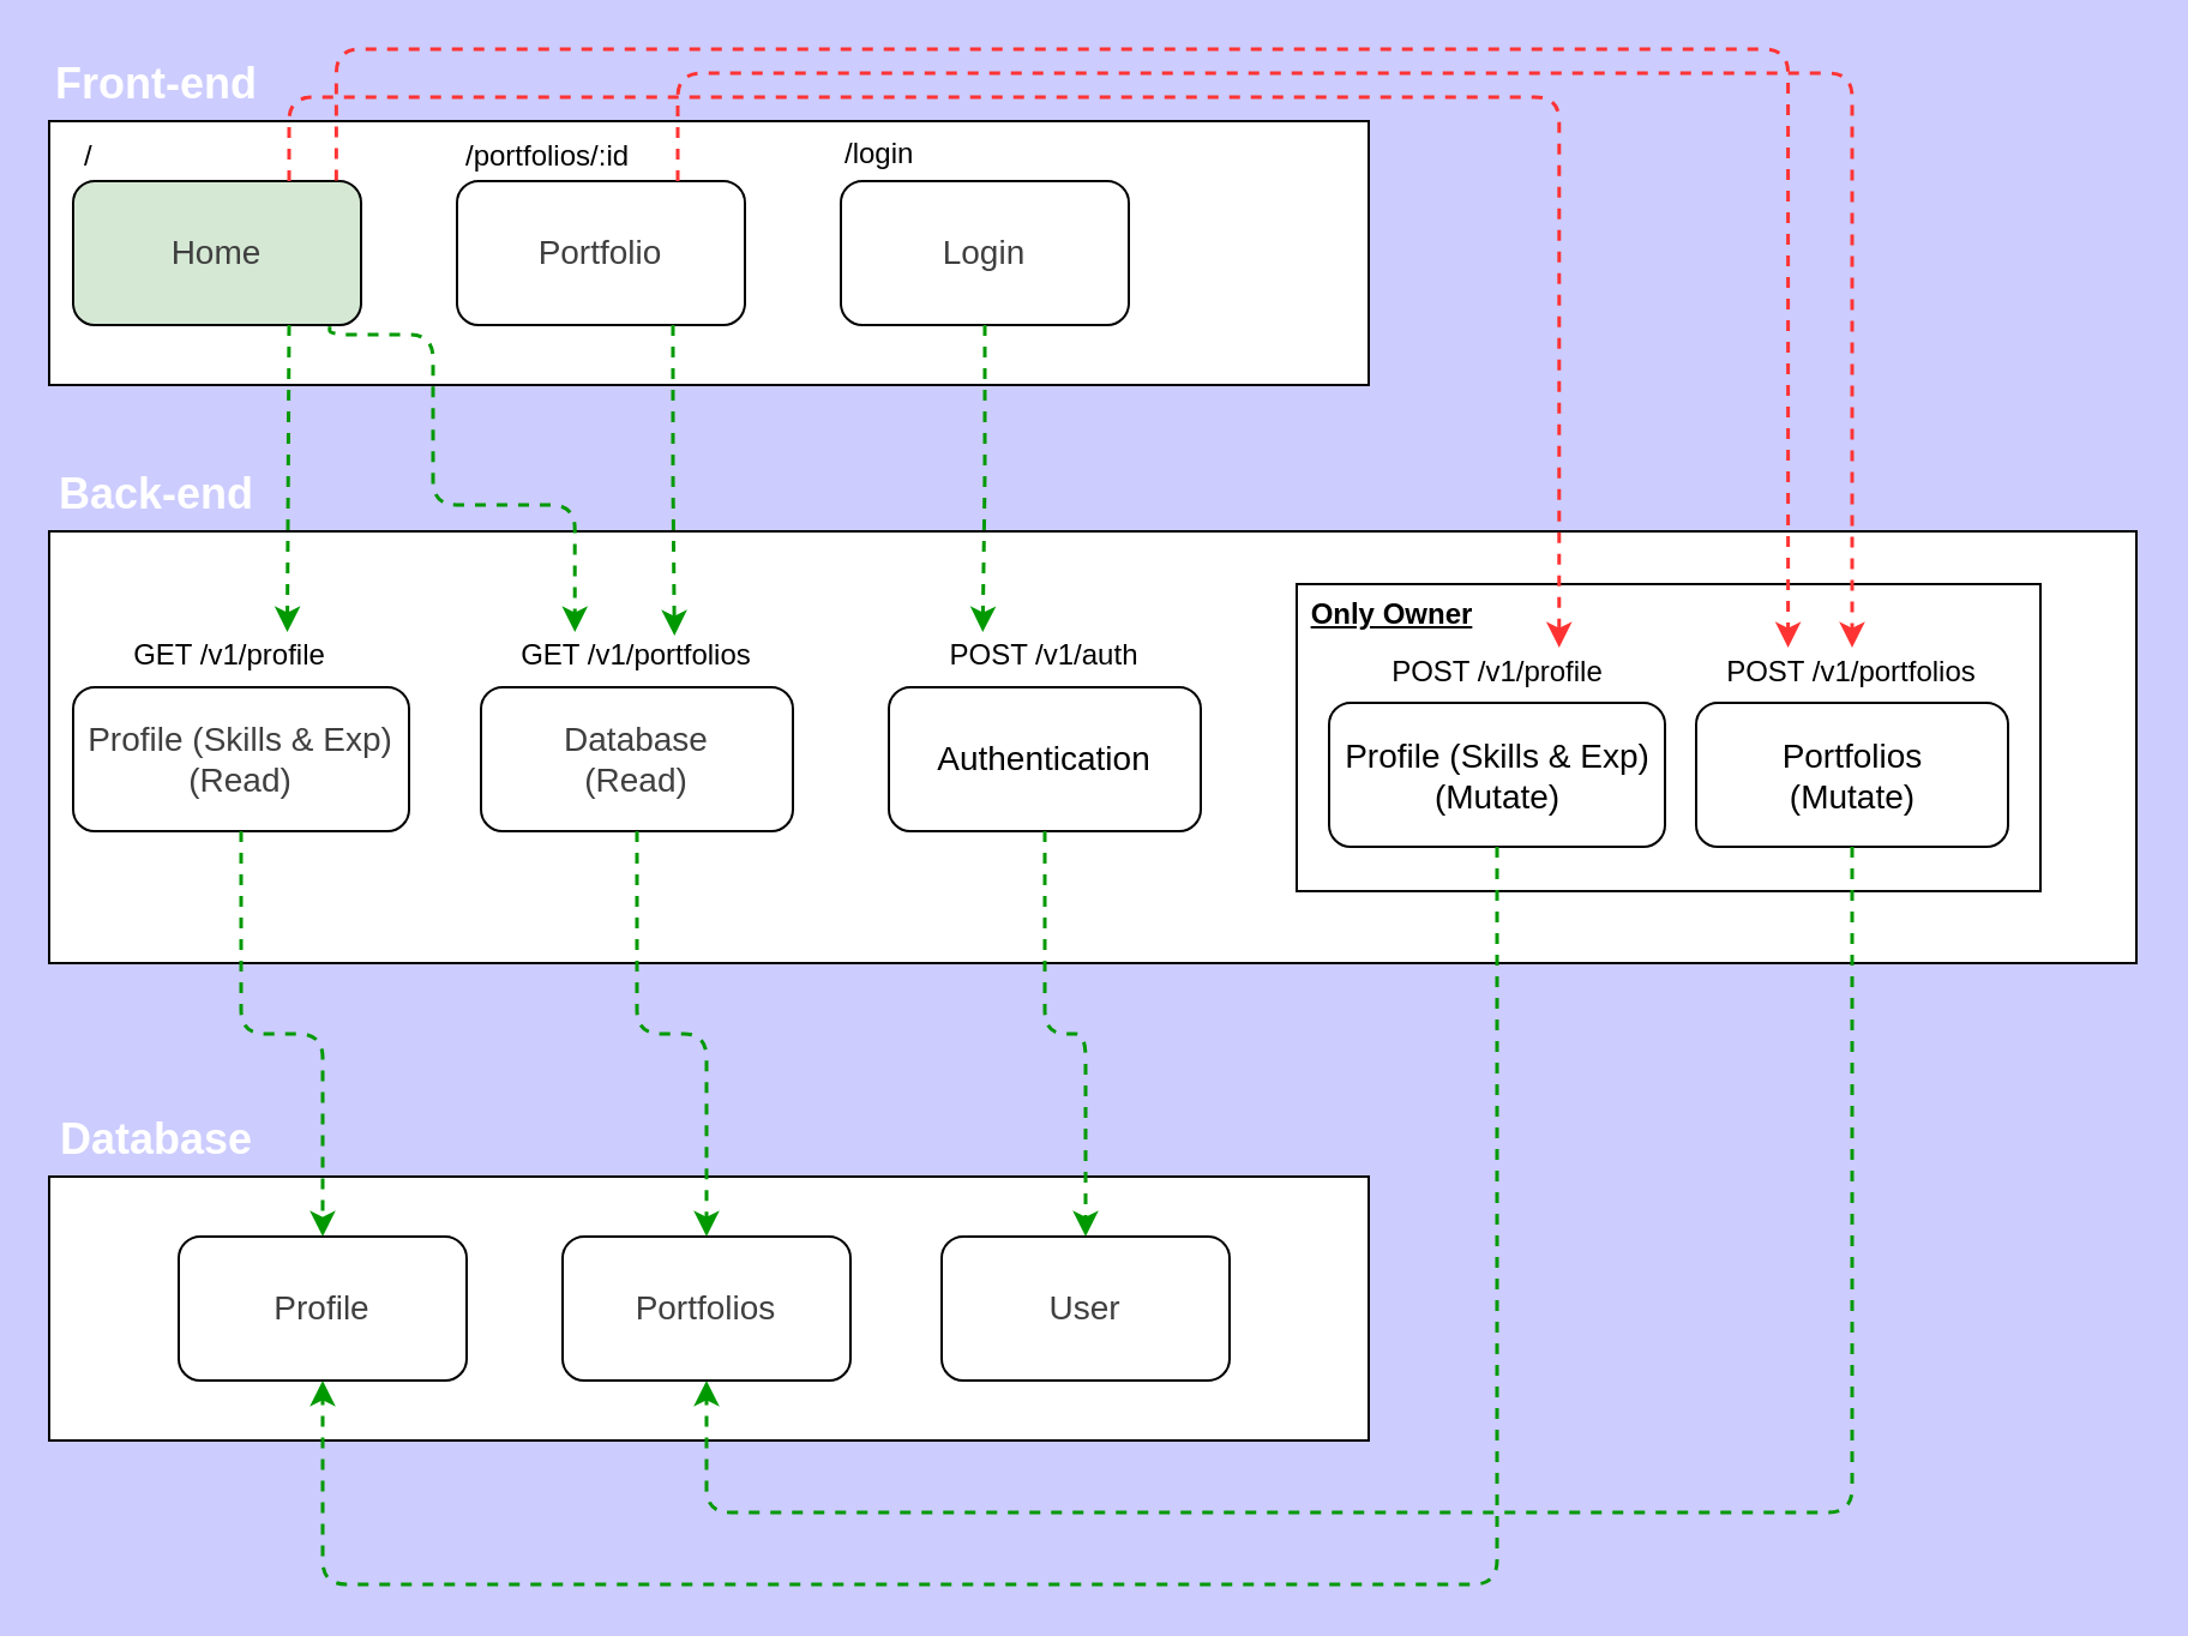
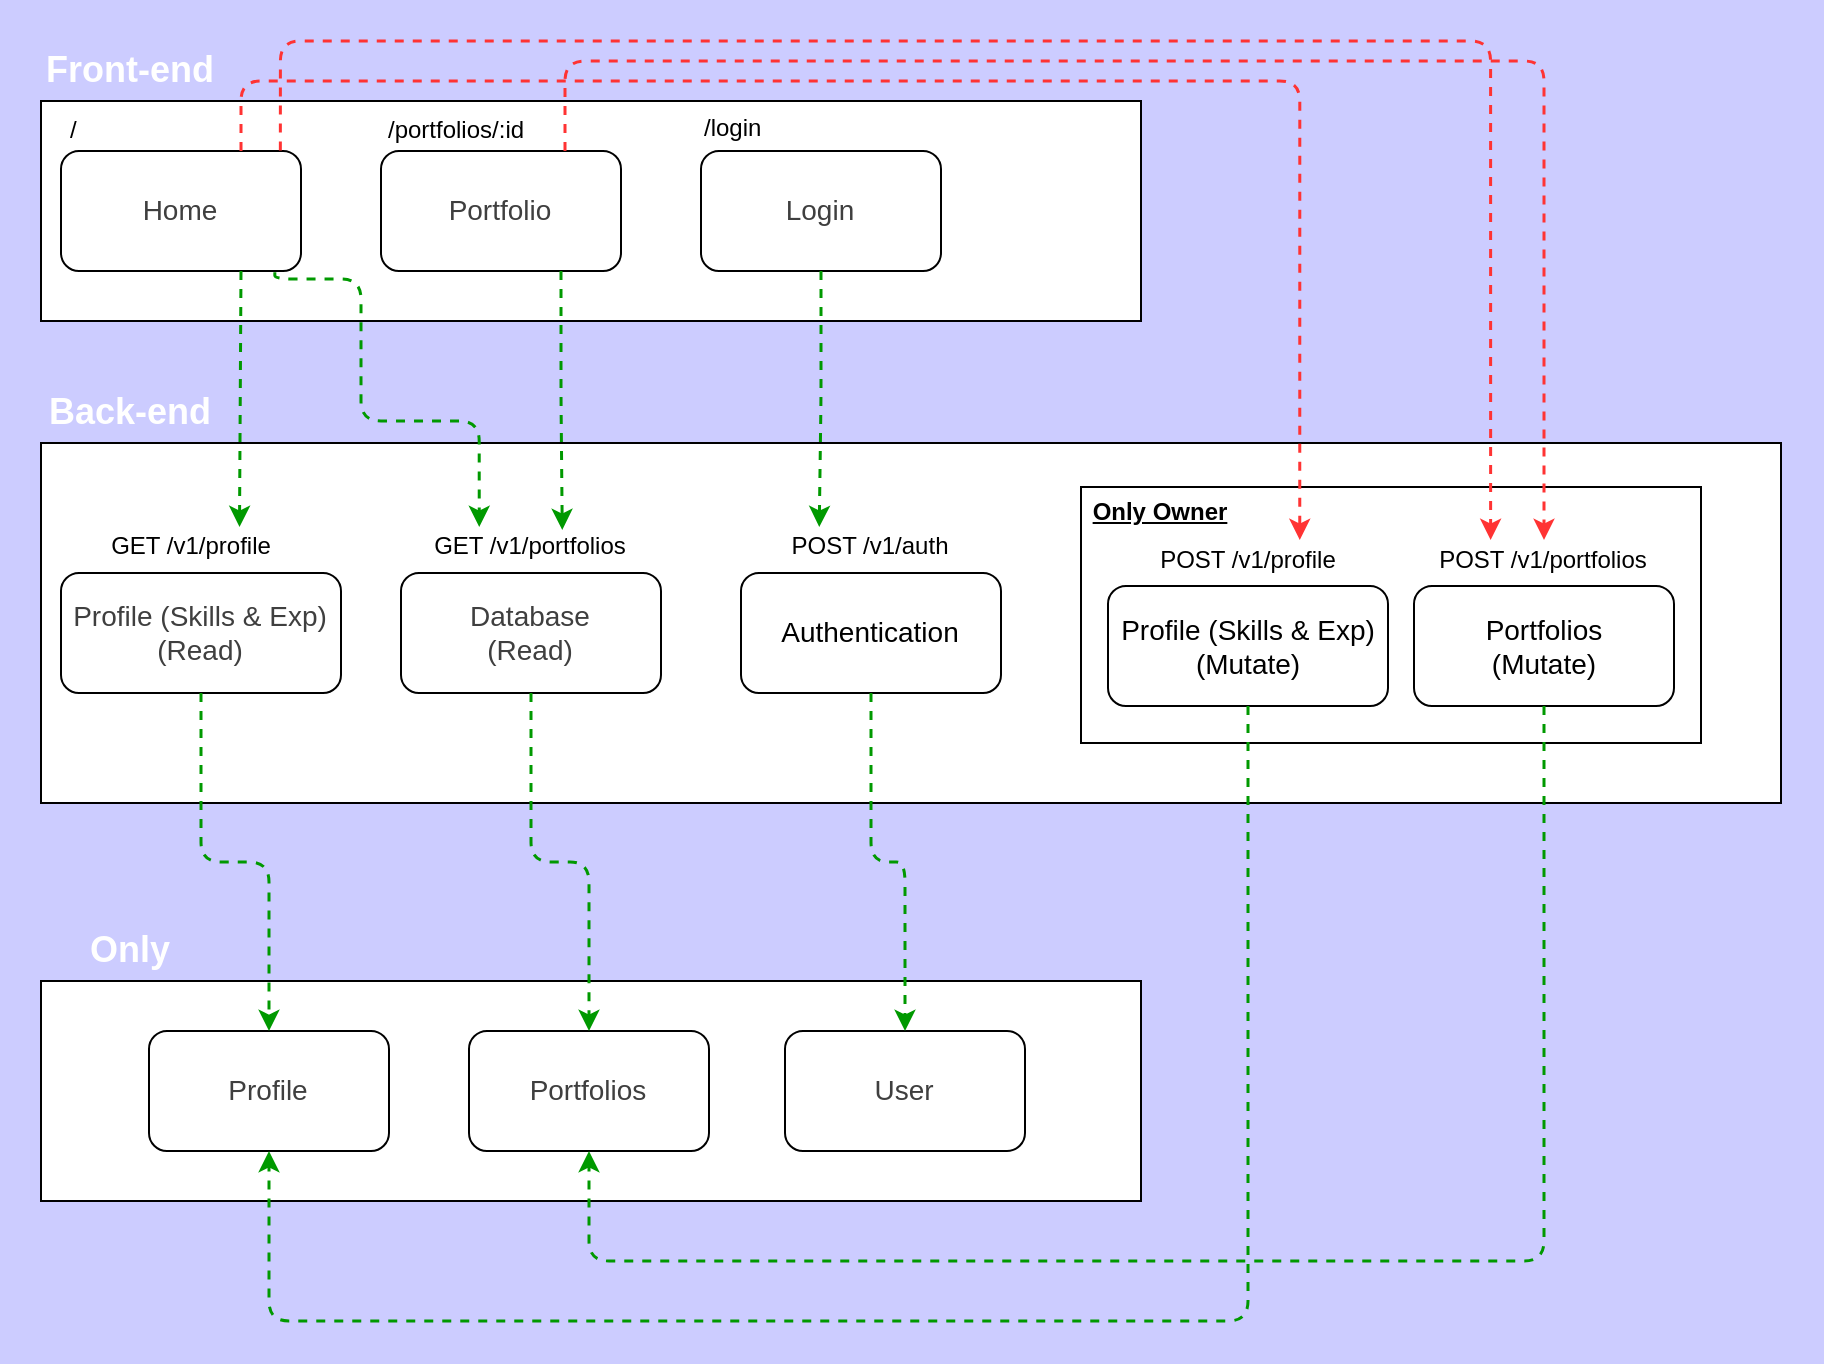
  <mxCell id="0" />
  <mxCell id="1" parent="0" />
  <mxCell id="2" value="" style="group" vertex="1" connectable="0" parent="1"><mxGeometry x="20" y="20" width="550" height="140" as="geometry" /></mxCell>
  <mxCell id="3" value="" style="rounded=0;whiteSpace=wrap;html=1;" vertex="1" parent="2"><mxGeometry y="30" width="550" height="110" as="geometry" /></mxCell>
  <mxCell id="4" value="&lt;font style=&quot;font-size: 18px; color: rgb(255, 255, 255);&quot;&gt;Front-end&lt;/font&gt;" style="text;html=1;align=center;verticalAlign=middle;whiteSpace=wrap;rounded=0;fontStyle=1" vertex="1" parent="2"><mxGeometry width="90" height="30" as="geometry" /></mxCell>
- <mxCell id="5" value="&lt;span style=&quot;color: rgb(63, 63, 63); font-size: 14px;&quot;&gt;Home&lt;/span&gt;" style="rounded=1;whiteSpace=wrap;html=1;fillColor=#d5e8d4;" vertex="1" parent="2"><mxGeometry x="10" y="55" width="120" height="60" as="geometry" /></mxCell>
+ <mxCell id="5" value="&lt;span style=&quot;color: rgb(63, 63, 63); font-size: 14px;&quot;&gt;Home&lt;/span&gt;" style="rounded=1;whiteSpace=wrap;html=1;" vertex="1" parent="2"><mxGeometry x="10" y="55" width="120" height="60" as="geometry" /></mxCell>
  <mxCell id="6" value="&lt;span style=&quot;color: rgb(63, 63, 63); font-size: 14px;&quot;&gt;Portfolio&lt;/span&gt;" style="rounded=1;whiteSpace=wrap;html=1;" vertex="1" parent="2"><mxGeometry x="170" y="55" width="120" height="60" as="geometry" /></mxCell>
  <mxCell id="7" value="&lt;span style=&quot;color: rgb(63, 63, 63); font-size: 14px;&quot;&gt;Login&lt;/span&gt;" style="rounded=1;whiteSpace=wrap;html=1;" vertex="1" parent="2"><mxGeometry x="330" y="55" width="120" height="60" as="geometry" /></mxCell>
  <mxCell id="8" value="/" style="text;html=1;align=left;verticalAlign=middle;whiteSpace=wrap;rounded=0;" vertex="1" parent="2"><mxGeometry x="13" y="35" width="30" height="20" as="geometry" /></mxCell>
  <mxCell id="9" value="/portfolios/:id" style="text;html=1;align=left;verticalAlign=middle;whiteSpace=wrap;rounded=0;" vertex="1" parent="2"><mxGeometry x="172" y="35" width="90" height="20" as="geometry" /></mxCell>
  <mxCell id="10" value="/login" style="text;html=1;align=left;verticalAlign=middle;whiteSpace=wrap;rounded=0;" vertex="1" parent="2"><mxGeometry x="330" y="34" width="90" height="20" as="geometry" /></mxCell>
  <mxCell id="11" value="" style="group" vertex="1" connectable="0" parent="1"><mxGeometry x="20" y="191" width="870" height="210" as="geometry" /></mxCell>
  <mxCell id="12" value="" style="rounded=0;whiteSpace=wrap;html=1;" vertex="1" parent="11"><mxGeometry y="30" width="870" height="180" as="geometry" /></mxCell>
  <mxCell id="13" value="&lt;font style=&quot;font-size: 18px; color: rgb(255, 255, 255);&quot;&gt;Back-end&lt;/font&gt;" style="text;html=1;align=center;verticalAlign=middle;whiteSpace=wrap;rounded=0;fontStyle=1" vertex="1" parent="11"><mxGeometry width="90" height="30" as="geometry" /></mxCell>
  <mxCell id="14" value="&lt;span style=&quot;color: rgb(63, 63, 63); font-size: 14px;&quot;&gt;Profile (Skills &amp;amp; Exp) (Read)&lt;/span&gt;" style="rounded=1;whiteSpace=wrap;html=1;" vertex="1" parent="11"><mxGeometry x="10" y="95" width="140" height="60" as="geometry" /></mxCell>
  <mxCell id="15" value="GET /v1/profile" style="text;html=1;align=center;verticalAlign=middle;whiteSpace=wrap;rounded=0;" vertex="1" parent="11"><mxGeometry x="26.5" y="72" width="97" height="20" as="geometry" /></mxCell>
  <mxCell id="16" value="&lt;span style=&quot;color: rgb(63, 63, 63); font-size: 14px;&quot;&gt;Database&lt;/span&gt;&lt;div&gt;&lt;span style=&quot;color: rgb(63, 63, 63); font-size: 14px;&quot;&gt;(Read)&lt;/span&gt;&lt;/div&gt;" style="rounded=1;whiteSpace=wrap;html=1;" vertex="1" parent="11"><mxGeometry x="180" y="95" width="130" height="60" as="geometry" /></mxCell>
  <mxCell id="17" value="GET /v1/portfolios" style="text;html=1;align=center;verticalAlign=middle;whiteSpace=wrap;rounded=0;" vertex="1" parent="11"><mxGeometry x="193.25" y="72" width="103.5" height="20" as="geometry" /></mxCell>
  <mxCell id="18" value="&lt;span style=&quot;font-size: 14px;&quot;&gt;Authentication&lt;/span&gt;" style="rounded=1;whiteSpace=wrap;html=1;" vertex="1" parent="11"><mxGeometry x="350" y="95" width="130" height="60" as="geometry" /></mxCell>
  <mxCell id="19" value="POST /v1/auth" style="text;html=1;align=center;verticalAlign=middle;whiteSpace=wrap;rounded=0;" vertex="1" parent="11"><mxGeometry x="363.25" y="72" width="103.5" height="20" as="geometry" /></mxCell>
  <mxCell id="20" value="" style="rounded=0;whiteSpace=wrap;html=1;" vertex="1" parent="11"><mxGeometry x="520" y="52" width="310" height="128" as="geometry" /></mxCell>
  <mxCell id="21" value="&lt;span style=&quot;font-size: 14px;&quot;&gt;Profile (Skills &amp;amp; Exp)&lt;/span&gt;&lt;div&gt;&lt;span style=&quot;font-size: 14px;&quot;&gt;(Mutate)&lt;/span&gt;&lt;/div&gt;" style="rounded=1;whiteSpace=wrap;html=1;" vertex="1" parent="11"><mxGeometry x="533.5" y="101.5" width="140" height="60" as="geometry" /></mxCell>
  <mxCell id="22" value="POST /v1/profile" style="text;html=1;align=center;verticalAlign=middle;whiteSpace=wrap;rounded=0;" vertex="1" parent="11"><mxGeometry x="551.75" y="78.5" width="103.5" height="20" as="geometry" /></mxCell>
  <mxCell id="23" value="&lt;span style=&quot;font-size: 14px;&quot;&gt;Portfolios&lt;/span&gt;&lt;div&gt;&lt;span style=&quot;font-size: 14px;&quot;&gt;(Mutate)&lt;/span&gt;&lt;/div&gt;" style="rounded=1;whiteSpace=wrap;html=1;" vertex="1" parent="11"><mxGeometry x="686.5" y="101.5" width="130" height="60" as="geometry" /></mxCell>
  <mxCell id="24" value="POST /v1/portfolios" style="text;html=1;align=center;verticalAlign=middle;whiteSpace=wrap;rounded=0;" vertex="1" parent="11"><mxGeometry x="698.12" y="78.5" width="106.75" height="20" as="geometry" /></mxCell>
  <mxCell id="25" value="Only Owner" style="text;html=1;align=center;verticalAlign=middle;whiteSpace=wrap;rounded=0;fontStyle=5" vertex="1" parent="11"><mxGeometry x="510" y="50" width="100" height="30" as="geometry" /></mxCell>
  <mxCell id="26" value="" style="group" vertex="1" connectable="0" parent="1"><mxGeometry x="20" y="460" width="550" height="140" as="geometry" /></mxCell>
  <mxCell id="27" value="" style="rounded=0;whiteSpace=wrap;html=1;" vertex="1" parent="26"><mxGeometry y="30" width="550" height="110" as="geometry" /></mxCell>
- <mxCell id="28" value="&lt;font style=&quot;font-size: 18px; color: rgb(255, 255, 255);&quot;&gt;Database&lt;/font&gt;" style="text;html=1;align=center;verticalAlign=middle;whiteSpace=wrap;rounded=0;fontStyle=1" vertex="1" parent="26"><mxGeometry width="90" height="30" as="geometry" /></mxCell>
+ <mxCell id="28" value="&lt;font style=&quot;font-size: 18px; color: rgb(255, 255, 255);&quot;&gt;Only&lt;/font&gt;" style="text;html=1;align=center;verticalAlign=middle;whiteSpace=wrap;rounded=0;fontStyle=1" vertex="1" parent="26"><mxGeometry width="90" height="30" as="geometry" /></mxCell>
  <mxCell id="29" value="&lt;span style=&quot;color: rgb(63, 63, 63); font-size: 14px;&quot;&gt;Profile&lt;/span&gt;" style="rounded=1;whiteSpace=wrap;html=1;" vertex="1" parent="26"><mxGeometry x="54" y="55" width="120" height="60" as="geometry" /></mxCell>
  <mxCell id="30" value="&lt;span style=&quot;color: rgb(63, 63, 63); font-size: 14px;&quot;&gt;Portfolios&lt;/span&gt;" style="rounded=1;whiteSpace=wrap;html=1;" vertex="1" parent="26"><mxGeometry x="214" y="55" width="120" height="60" as="geometry" /></mxCell>
  <mxCell id="31" value="&lt;span style=&quot;color: rgb(63, 63, 63); font-size: 14px;&quot;&gt;User&lt;/span&gt;" style="rounded=1;whiteSpace=wrap;html=1;" vertex="1" parent="26"><mxGeometry x="372" y="55" width="120" height="60" as="geometry" /></mxCell>
  <mxCell id="32" style="edgeStyle=none;html=1;exitX=0.75;exitY=1;exitDx=0;exitDy=0;entryX=0.75;entryY=0;entryDx=0;entryDy=0;strokeWidth=1.5;rounded=1;curved=0;dashed=1;strokeColor=light-dark(#009900,#EDEDED);" edge="1" parent="1" source="5" target="15"><mxGeometry relative="1" as="geometry" /></mxCell>
  <mxCell id="33" style="edgeStyle=orthogonalEdgeStyle;html=1;exitX=0.891;exitY=1.01;exitDx=0;exitDy=0;entryX=0.25;entryY=0;entryDx=0;entryDy=0;rounded=1;dashed=1;strokeColor=light-dark(#009900,#EDEDED);strokeWidth=1.5;align=center;verticalAlign=middle;fontFamily=Helvetica;fontSize=11;fontColor=default;labelBackgroundColor=default;endArrow=classic;exitPerimeter=0;" edge="1" parent="1" source="5" target="17"><mxGeometry relative="1" as="geometry"><Array as="points"><mxPoint x="137" y="139" /><mxPoint x="180" y="139" /><mxPoint x="180" y="210" /><mxPoint x="239" y="210" /></Array></mxGeometry></mxCell>
  <mxCell id="34" style="edgeStyle=orthogonalEdgeStyle;shape=connector;rounded=1;html=1;exitX=0.75;exitY=1;exitDx=0;exitDy=0;entryX=0.651;entryY=0.074;entryDx=0;entryDy=0;entryPerimeter=0;dashed=1;strokeColor=light-dark(#009900,#EDEDED);strokeWidth=1.5;align=center;verticalAlign=middle;fontFamily=Helvetica;fontSize=11;fontColor=default;labelBackgroundColor=default;endArrow=classic;" edge="1" parent="1" source="6" target="17"><mxGeometry relative="1" as="geometry" /></mxCell>
  <mxCell id="35" style="edgeStyle=orthogonalEdgeStyle;shape=connector;rounded=1;html=1;exitX=0.5;exitY=1;exitDx=0;exitDy=0;entryX=0.25;entryY=0;entryDx=0;entryDy=0;dashed=1;strokeColor=light-dark(#009900,#EDEDED);strokeWidth=1.5;align=center;verticalAlign=middle;fontFamily=Helvetica;fontSize=11;fontColor=default;labelBackgroundColor=default;endArrow=classic;" edge="1" parent="1" source="7" target="19"><mxGeometry relative="1" as="geometry" /></mxCell>
  <mxCell id="36" style="edgeStyle=orthogonalEdgeStyle;shape=connector;rounded=1;html=1;exitX=0.5;exitY=1;exitDx=0;exitDy=0;entryX=0.5;entryY=0;entryDx=0;entryDy=0;dashed=1;strokeColor=light-dark(#009900,#EDEDED);strokeWidth=1.5;align=center;verticalAlign=middle;fontFamily=Helvetica;fontSize=11;fontColor=default;labelBackgroundColor=default;endArrow=classic;" edge="1" parent="1" source="14" target="29"><mxGeometry relative="1" as="geometry" /></mxCell>
  <mxCell id="37" style="edgeStyle=orthogonalEdgeStyle;shape=connector;rounded=1;html=1;exitX=0.5;exitY=1;exitDx=0;exitDy=0;entryX=0.5;entryY=0;entryDx=0;entryDy=0;dashed=1;strokeColor=light-dark(#009900,#EDEDED);strokeWidth=1.5;align=center;verticalAlign=middle;fontFamily=Helvetica;fontSize=11;fontColor=default;labelBackgroundColor=default;endArrow=classic;" edge="1" parent="1" source="16" target="30"><mxGeometry relative="1" as="geometry" /></mxCell>
  <mxCell id="38" style="edgeStyle=orthogonalEdgeStyle;shape=connector;rounded=1;html=1;exitX=0.5;exitY=1;exitDx=0;exitDy=0;entryX=0.5;entryY=0;entryDx=0;entryDy=0;dashed=1;strokeColor=light-dark(#009900,#EDEDED);strokeWidth=1.5;align=center;verticalAlign=middle;fontFamily=Helvetica;fontSize=11;fontColor=default;labelBackgroundColor=default;endArrow=classic;" edge="1" parent="1" source="18" target="31"><mxGeometry relative="1" as="geometry" /></mxCell>
  <mxCell id="39" style="edgeStyle=orthogonalEdgeStyle;shape=connector;rounded=1;html=1;exitX=0.5;exitY=1;exitDx=0;exitDy=0;entryX=0.5;entryY=1;entryDx=0;entryDy=0;dashed=1;strokeColor=light-dark(#009900,#EDEDED);strokeWidth=1.5;align=center;verticalAlign=middle;fontFamily=Helvetica;fontSize=11;fontColor=default;labelBackgroundColor=default;endArrow=classic;" edge="1" parent="1" source="21" target="29"><mxGeometry relative="1" as="geometry"><Array as="points"><mxPoint x="624" y="660" /><mxPoint x="134" y="660" /></Array></mxGeometry></mxCell>
  <mxCell id="40" style="edgeStyle=orthogonalEdgeStyle;shape=connector;rounded=1;html=1;exitX=0.5;exitY=1;exitDx=0;exitDy=0;entryX=0.5;entryY=1;entryDx=0;entryDy=0;dashed=1;strokeColor=light-dark(#009900,#EDEDED);strokeWidth=1.5;align=center;verticalAlign=middle;fontFamily=Helvetica;fontSize=11;fontColor=default;labelBackgroundColor=default;endArrow=classic;" edge="1" parent="1" source="23" target="30"><mxGeometry relative="1" as="geometry"><Array as="points"><mxPoint x="772" y="630" /><mxPoint x="294" y="630" /></Array></mxGeometry></mxCell>
  <mxCell id="41" style="edgeStyle=orthogonalEdgeStyle;shape=connector;rounded=1;html=1;exitX=0.75;exitY=0;exitDx=0;exitDy=0;entryX=0.75;entryY=0;entryDx=0;entryDy=0;dashed=1;strokeColor=#FF3333;strokeWidth=1.5;align=center;verticalAlign=middle;fontFamily=Helvetica;fontSize=11;fontColor=default;labelBackgroundColor=default;endArrow=classic;" edge="1" parent="1" source="5" target="22"><mxGeometry relative="1" as="geometry"><Array as="points"><mxPoint x="120" y="40" /><mxPoint x="649" y="40" /></Array></mxGeometry></mxCell>
  <mxCell id="42" style="edgeStyle=orthogonalEdgeStyle;shape=connector;rounded=1;html=1;exitX=0.914;exitY=-0.005;exitDx=0;exitDy=0;entryX=0.25;entryY=0;entryDx=0;entryDy=0;dashed=1;strokeColor=#FF3333;strokeWidth=1.5;align=center;verticalAlign=middle;fontFamily=Helvetica;fontSize=11;fontColor=default;labelBackgroundColor=default;endArrow=classic;exitPerimeter=0;" edge="1" parent="1" source="5" target="24"><mxGeometry relative="1" as="geometry"><Array as="points"><mxPoint x="140" y="20" /><mxPoint x="745" y="20" /></Array></mxGeometry></mxCell>
  <mxCell id="43" style="edgeStyle=orthogonalEdgeStyle;shape=connector;rounded=1;html=1;exitX=1;exitY=1;exitDx=0;exitDy=0;entryX=0.5;entryY=0;entryDx=0;entryDy=0;dashed=1;strokeColor=#FF3333;strokeWidth=1.5;align=center;verticalAlign=middle;fontFamily=Helvetica;fontSize=11;fontColor=default;labelBackgroundColor=default;endArrow=classic;" edge="1" parent="1" source="9" target="24"><mxGeometry relative="1" as="geometry"><Array as="points"><mxPoint x="282" y="30" /><mxPoint x="772" y="30" /></Array></mxGeometry></mxCell>
